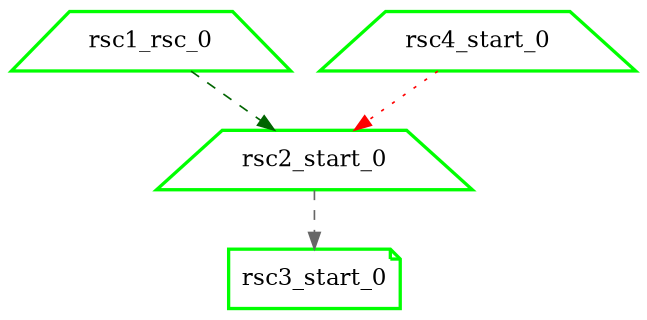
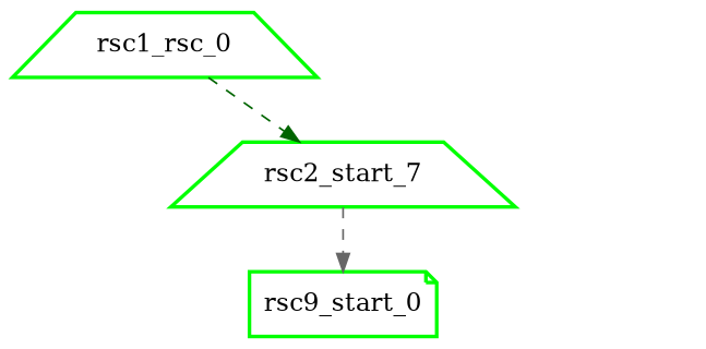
  digraph {
    node [color=green fontcolor=black shape=trapezium style=bold]
    edge [style=dashed]
    n1 [label=rsc1_rsc_0]
-   rsc2_start_0
-   rsc3_start_0 [shape=note]
-   rsc4_start_0
+   rsc2_start_0 [label=rsc2_start_7]
+   rsc3_start_0 [shape=note label=rsc9_start_0]
    n1 -> rsc2_start_0 [color=darkgreen]
    rsc2_start_0 -> rsc3_start_0 [color=gray40]
-   rsc4_start_0 -> rsc2_start_0 [color=red style=dotted]
  }
